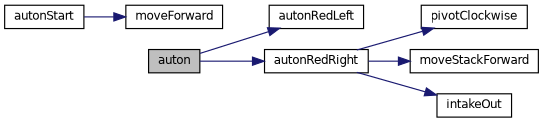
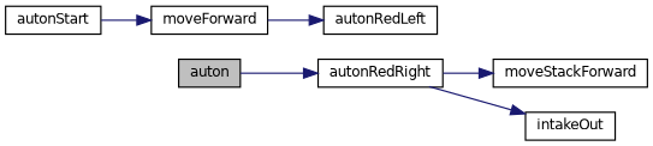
  digraph {
    rankdir=LR
    node [color=black fillcolor=white fontname=Helvetica fontsize=10 shape=record style=filled]
    edge [color=midnightblue fontname=Helvetica fontsize=10 labelfontname=Helvetica labelfontsize=10 style=solid]
    n1 [fillcolor=grey75 fontcolor=black height=0.2 label=auton width=0.4]
    n2 [height=0.2 label=autonRedLeft width=0.4]
    n3 [height=0.2 label=autonRedRight width=0.4]
    n4 [height=0.2 label=autonStart width=0.4]
    n5 [height=0.2 label=moveForward width=0.4]
-   n6 [height=0.2 label=pivotClockwise width=0.4]
    n7 [height=0.2 label=moveStackForward width=0.4]
    n8 [height=0.2 label=intakeOut width=0.4]
-   n1 -> n2
+   n5 -> n2
    n1 -> n3
-   n3 -> n6
    n3 -> n7
    n3 -> n8
    n4 -> n5
  }
